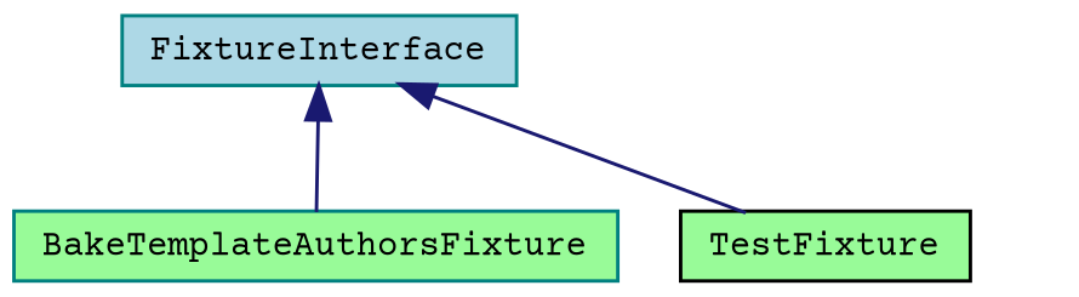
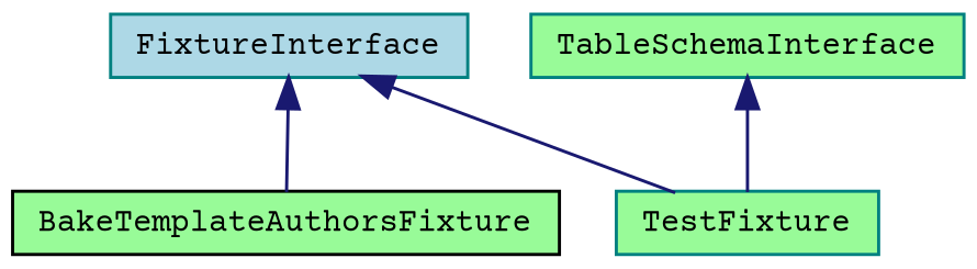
  digraph {
    fontname="Courier Prime"
    node [color=black fillcolor=palegreen fontname="Courier Prime" fontsize=10 shape=record style=filled]
    edge [color=midnightblue dir=back fontname="Courier Prime" fontsize=10 labelfontname=Helvetica labelfontsize=10 style=solid]
-   n1 [color=teal fontcolor=black height=0.2 label=BakeTemplateAuthorsFixture width=0.4]
-   n2 [height=0.2 label=TestFixture width=0.4]
+   n1 [fontcolor=black height=0.2 label=BakeTemplateAuthorsFixture width=0.4]
+   n2 [color=teal height=0.2 label=TestFixture width=0.4]
    n3 [color=teal fillcolor=lightblue height=0.2 label=FixtureInterface width=0.4]
+   n4 [color=teal height=0.2 label=TableSchemaInterface width=0.4]
    n3 -> n1
    n3 -> n2
+   n4 -> n2
  }
